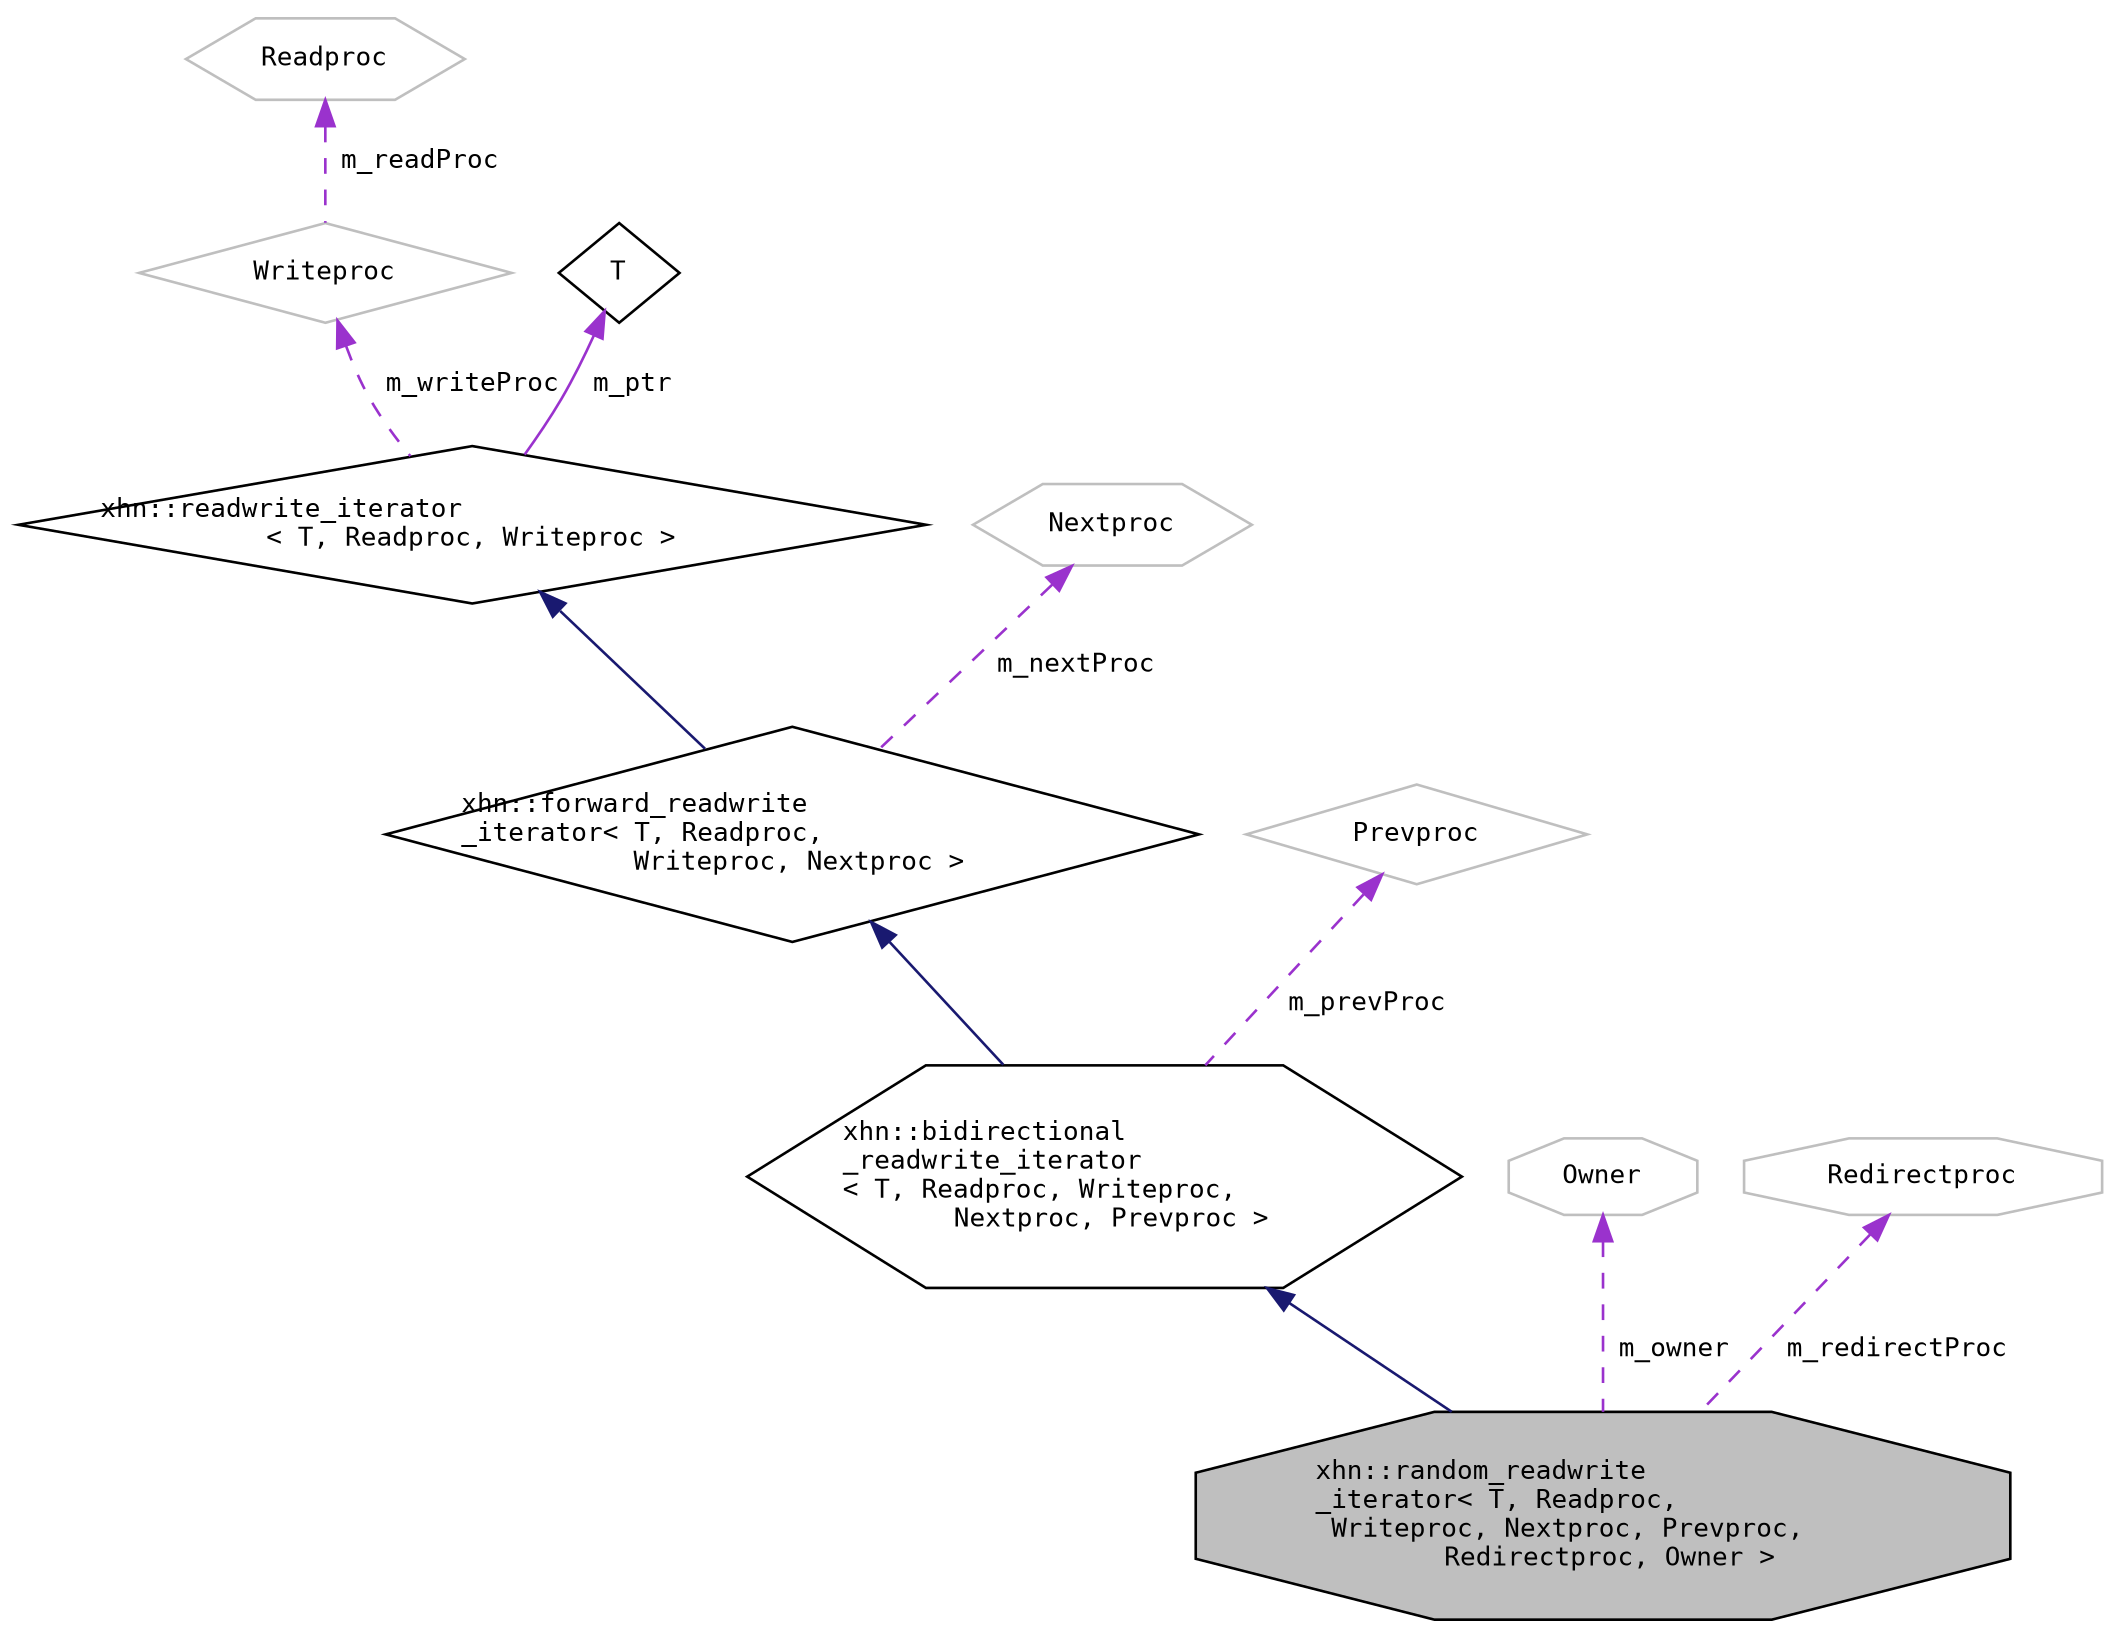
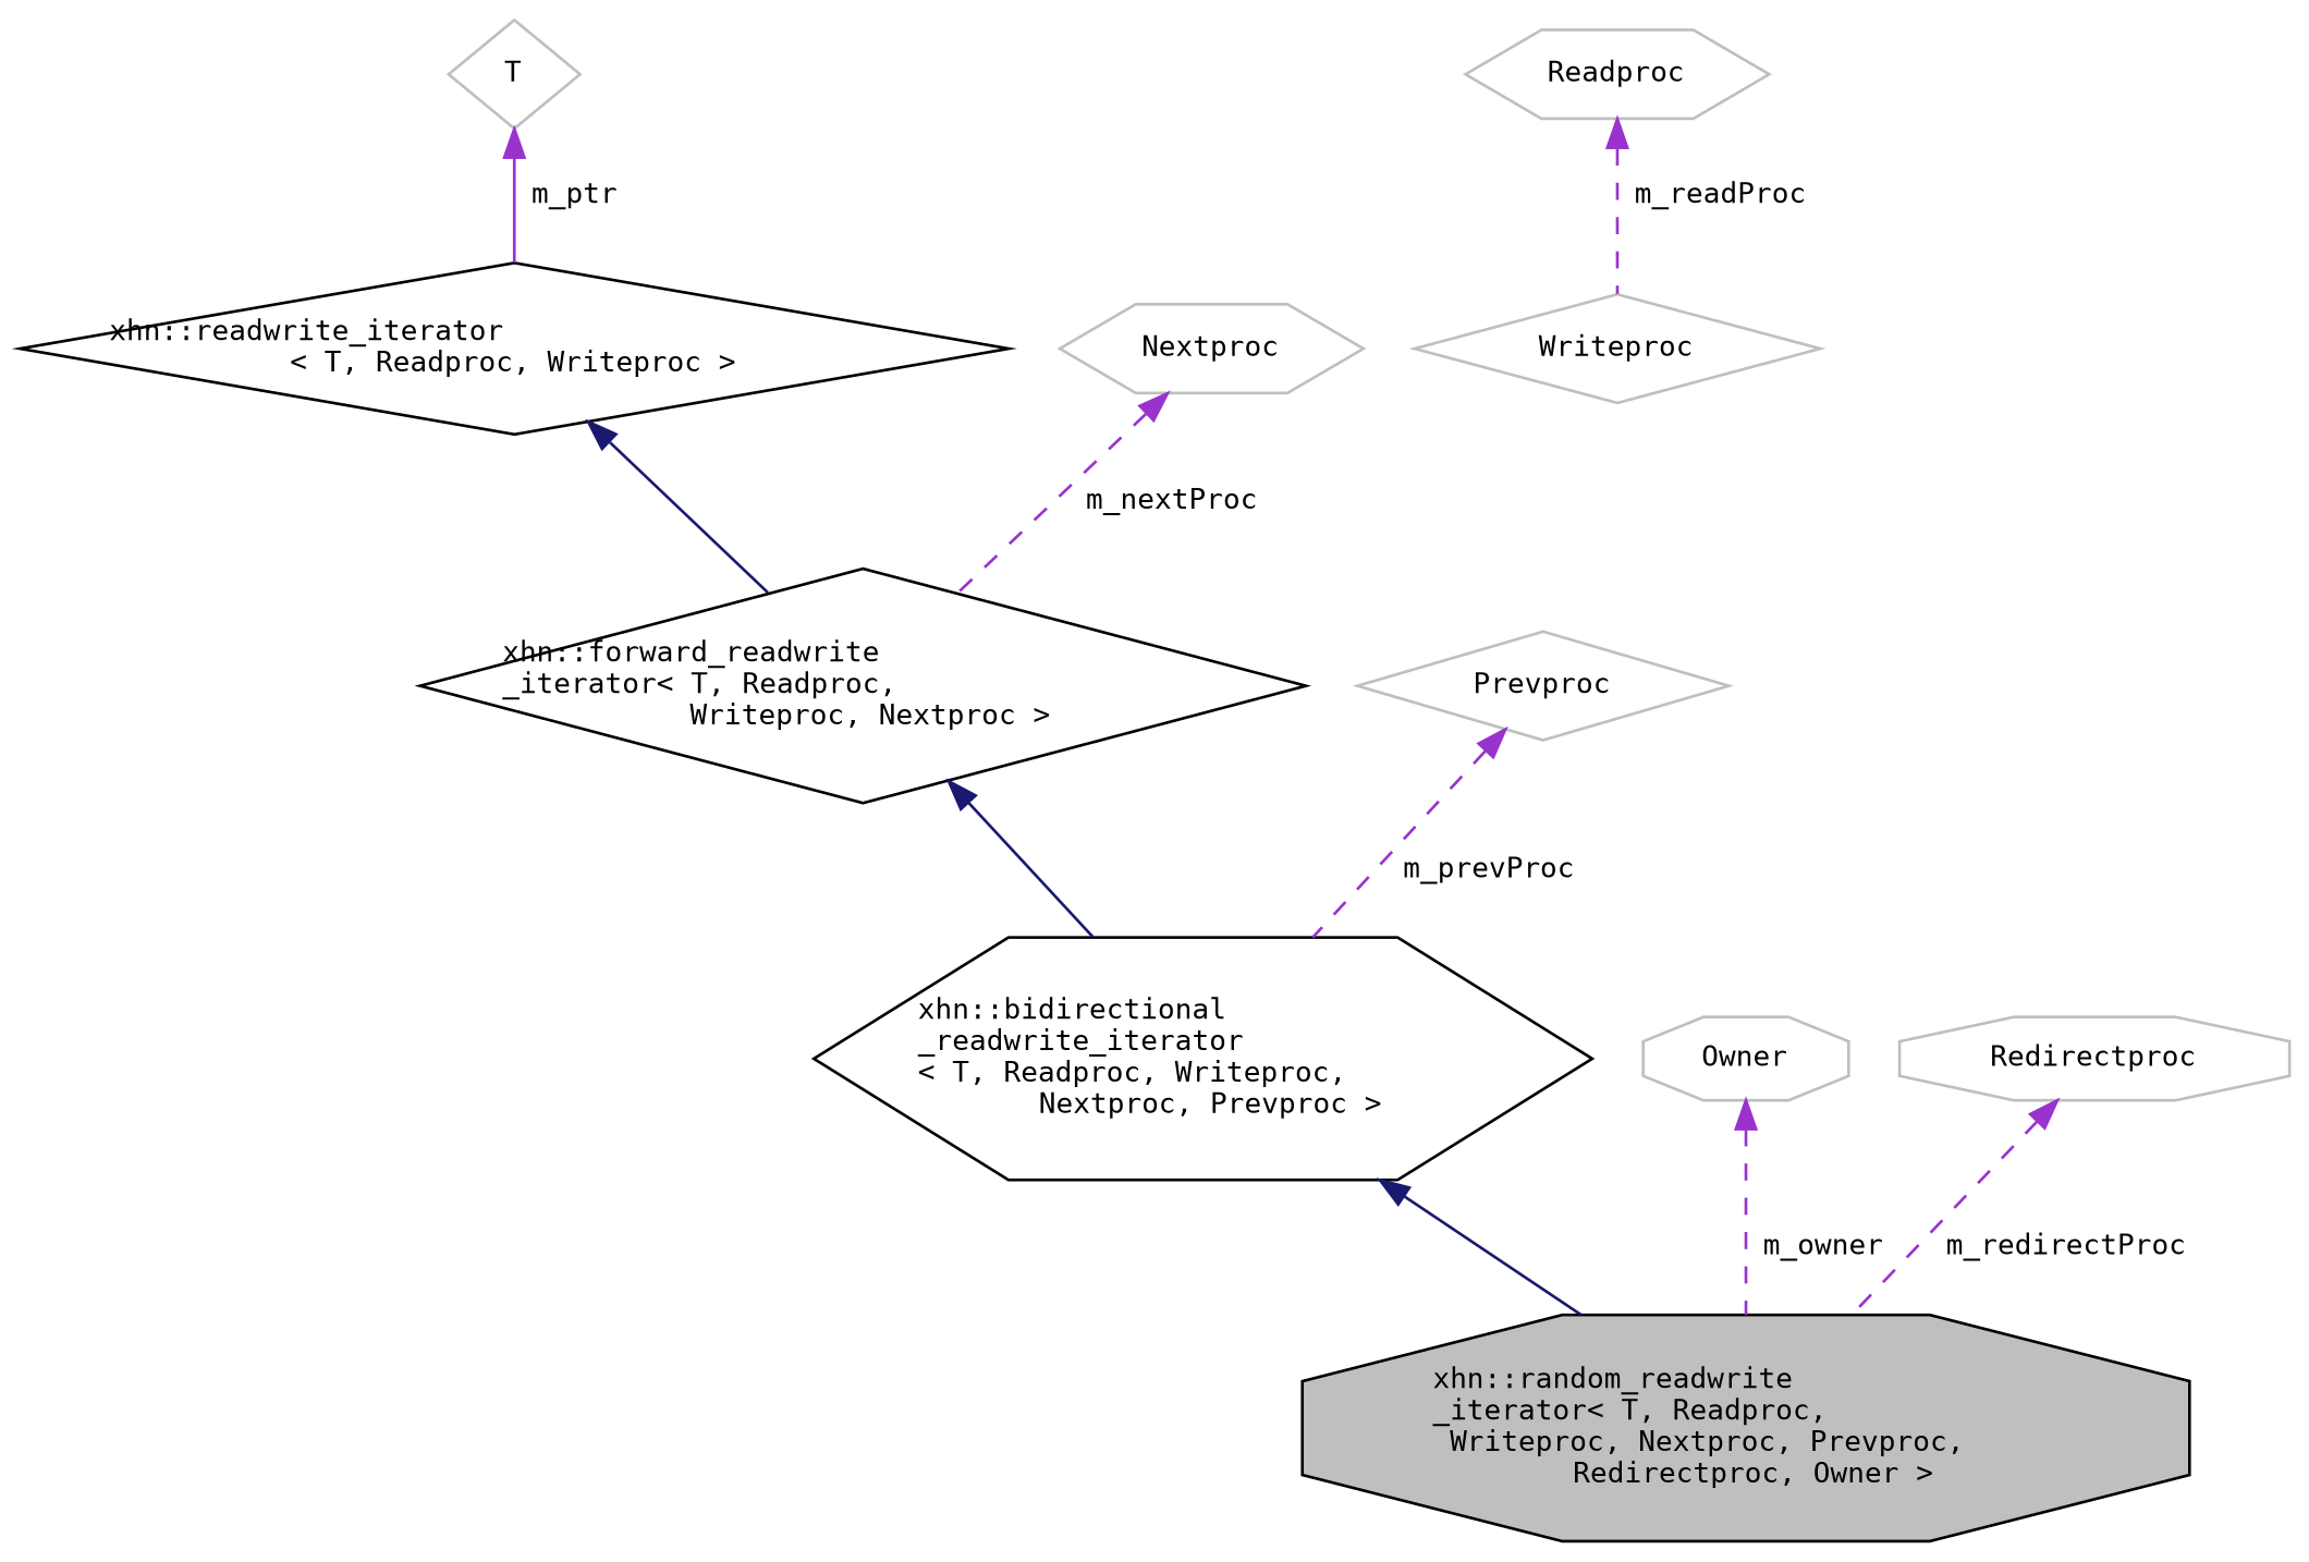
  digraph {
    fontname="DejaVu Sans Mono"
    rankdir=TB
    node [color=grey75 fillcolor=white fontname="DejaVu Sans Mono" fontsize=10 shape=diamond style=filled]
    edge [color=darkorchid3 dir=back fontname="DejaVu Sans Mono" fontsize=10 labelfontname=Helvetica labelfontsize=10 style=dashed]
    n1 [color=black fillcolor=grey75 fontcolor=black height=0.2 label="xhn::random_readwrite\l_iterator\< T, Readproc,\l Writeproc, Nextproc, Prevproc,\l Redirectproc, Owner \>" shape=octagon width=0.4]
    n2 [color=black height=0.2 label="xhn::bidirectional\l_readwrite_iterator\l\< T, Readproc, Writeproc,\l Nextproc, Prevproc \>" shape=hexagon width=0.4]
    n3 [color=black height=0.2 label="xhn::forward_readwrite\l_iterator\< T, Readproc,\l Writeproc, Nextproc \>" width=0.4]
    n4 [color=black height=0.2 label="xhn::readwrite_iterator\l\< T, Readproc, Writeproc \>" width=0.4]
    n5 [height=0.2 label=Readproc shape=hexagon width=0.4]
    n6 [height=0.2 label=Writeproc width=0.4]
-   n7 [color=black height=0.2 label=T width=0.4]
+   n7 [height=0.2 label=T width=0.4]
    n8 [height=0.2 label=Nextproc shape=hexagon width=0.4]
    n9 [height=0.2 label=Prevproc width=0.4]
    n10 [height=0.2 label=Owner shape=octagon width=0.4]
    n11 [height=0.2 label=Redirectproc shape=octagon width=0.4]
    n2 -> n1 [color=midnightblue style=solid]
    n3 -> n2 [color=midnightblue style=solid]
    n4 -> n3 [color=midnightblue style=solid]
    n5 -> n6 [label=" m_readProc"]
-   n6 -> n4 [label=" m_writeProc"]
    n7 -> n4 [label=" m_ptr" style=solid]
    n8 -> n3 [label=" m_nextProc"]
    n9 -> n2 [label=" m_prevProc"]
    n10 -> n1 [label=" m_owner"]
    n11 -> n1 [label=" m_redirectProc"]
  }
